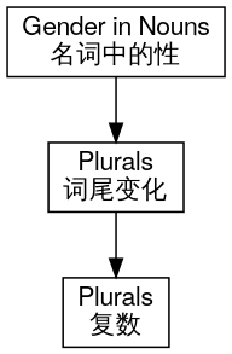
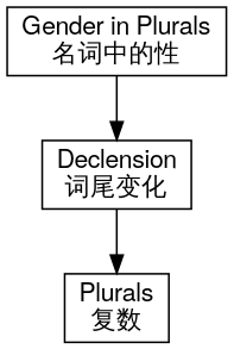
  digraph {
    rankdir=TB
    node [fontname="Helvetica, SimHei" fontsize=14 shape=rect]
-   n1 [label="Plurals\n词尾变化"]
+   n1 [label="Declension\n词尾变化"]
    n2 [label="Plurals\n复数"]
-   n3 [label="Gender in Nouns\n名词中的性"]
+   n3 [label="Gender in Plurals\n名词中的性"]
    n1 -> n2
    n3 -> n1
  }
